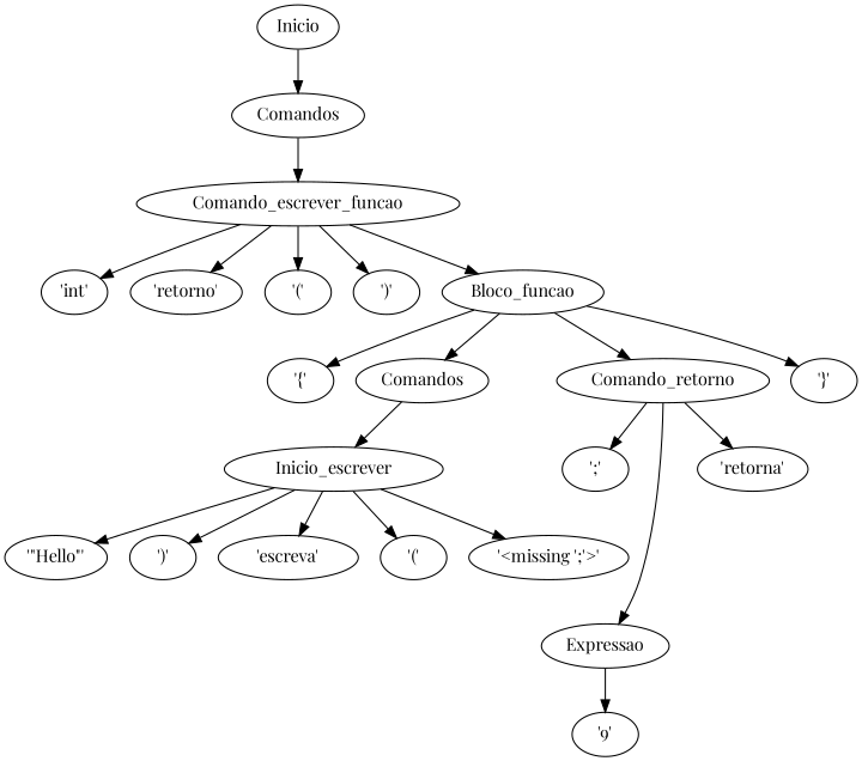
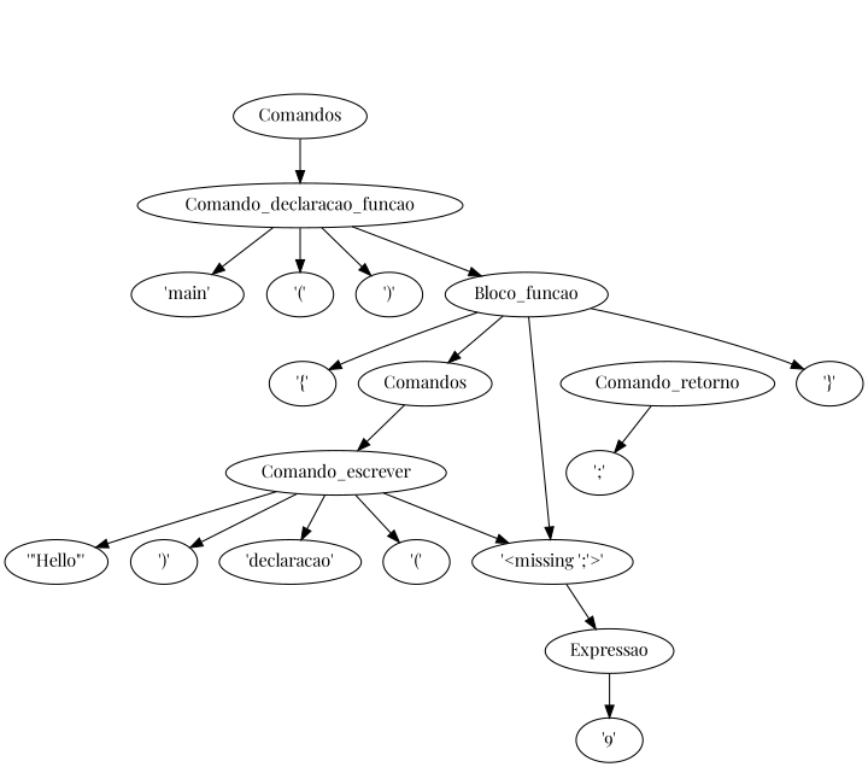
  digraph {
    fontname="Playfair Display"
    node [fontname="Playfair Display"]
    edge [fontname="Playfair Display"]
-   n1 [label=Inicio]
    n2 [label=Comandos]
-   n3 [label=Comando_escrever_funcao]
-   n4 [label="'int'"]
-   n5 [label="'retorno'"]
+   n3 [label=Comando_declaracao_funcao]
+   n5 [label="'main'"]
    n6 [label="'('"]
    n7 [label="')'"]
    n8 [label=Bloco_funcao]
    n9 [label="'{'"]
    n10 [label=Comandos]
    n11 [label=Comando_retorno]
    n12 [label="'}'"]
-   n13 [label=Inicio_escrever]
-   n14 [label="'retorna'"]
+   n13 [label=Comando_escrever]
    n15 [label=Expressao]
    n16 [label="';'"]
-   n17 [label="'escreva'"]
+   n17 [label="'declaracao'"]
    n18 [label="'('"]
    n19 [label="'\"Hello\"'"]
    n20 [label="')'"]
    n21 [label="'<missing ';'>'"]
    n22 [label="'9'"]
-   n1 -> n2
    n2 -> n3
-   n3 -> n4
    n3 -> n5
    n3 -> n6
    n3 -> n7
    n3 -> n8
    n8 -> n9
    n8 -> n10
-   n8 -> n11
+   n8 -> n21
    n8 -> n12
    n10 -> n13
-   n11 -> n14
-   n11 -> n15
+   n21 -> n15
    n11 -> n16
    n13 -> n17
    n13 -> n18
    n13 -> n19
    n13 -> n20
    n13 -> n21
    n15 -> n22
  }
